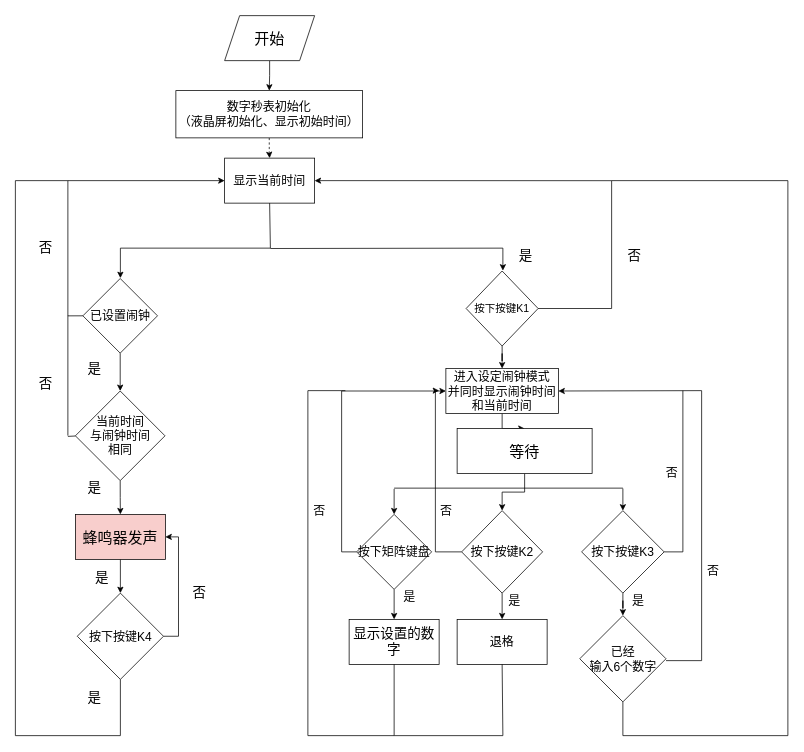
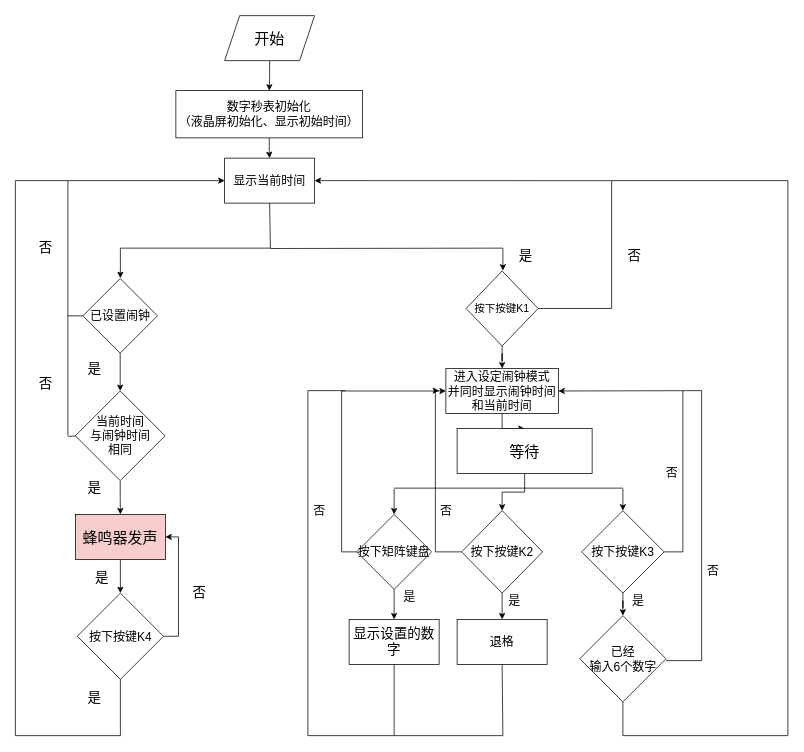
  <mxCell id="0" />
  <mxCell id="1" parent="0" />
  <mxCell id="2" value="" style="edgeStyle=orthogonalEdgeStyle;rounded=0;orthogonalLoop=1;jettySize=auto;html=1;" edge="1" parent="1" source="3" target="5"><mxGeometry relative="1" as="geometry" /></mxCell>
  <mxCell id="3" value="&lt;font style=&quot;font-size: 20px&quot;&gt;开始&lt;/font&gt;" style="shape=parallelogram;perimeter=parallelogramPerimeter;whiteSpace=wrap;html=1;fixedSize=1;" vertex="1" parent="1"><mxGeometry x="299" y="20" width="120" height="60" as="geometry" /></mxCell>
- <mxCell id="4" style="edgeStyle=orthogonalEdgeStyle;rounded=0;orthogonalLoop=1;jettySize=auto;html=1;entryX=0.5;entryY=0;entryDx=0;entryDy=0;dashed=1;" edge="1" parent="1" source="5" target="8"><mxGeometry relative="1" as="geometry" /></mxCell>
+ <mxCell id="4" style="edgeStyle=orthogonalEdgeStyle;rounded=0;orthogonalLoop=1;jettySize=auto;html=1;entryX=0.5;entryY=0;entryDx=0;entryDy=0;" edge="1" parent="1" source="5" target="8"><mxGeometry relative="1" as="geometry" /></mxCell>
  <mxCell id="5" value="&lt;font style=&quot;font-size: 16px&quot;&gt;数字秒表初始化&lt;br&gt;（液晶屏初始化、显示初始时间）&lt;/font&gt;" style="rounded=0;whiteSpace=wrap;html=1;" vertex="1" parent="1"><mxGeometry x="234" y="120" width="249" height="63" as="geometry" /></mxCell>
  <mxCell id="6" style="edgeStyle=orthogonalEdgeStyle;rounded=0;orthogonalLoop=1;jettySize=auto;html=1;entryX=0.5;entryY=0;entryDx=0;entryDy=0;" edge="1" parent="1" source="7" target="14"><mxGeometry relative="1" as="geometry" /></mxCell>
  <mxCell id="7" value="&lt;font style=&quot;font-size: 14px&quot;&gt;按下按键K1&lt;/font&gt;" style="rhombus;whiteSpace=wrap;html=1;" vertex="1" parent="1"><mxGeometry x="621" y="360.5" width="96" height="100" as="geometry" /></mxCell>
  <mxCell id="8" value="&lt;font style=&quot;font-size: 16px&quot;&gt;显示当前时间&lt;/font&gt;" style="rounded=0;whiteSpace=wrap;html=1;" vertex="1" parent="1"><mxGeometry x="299" y="210" width="120" height="60" as="geometry" /></mxCell>
  <mxCell id="9" value="" style="endArrow=none;html=1;" edge="1" parent="1"><mxGeometry width="50" height="50" relative="1" as="geometry"><mxPoint x="717" y="410.5" as="sourcePoint" /><mxPoint x="815" y="410.5" as="targetPoint" /></mxGeometry></mxCell>
  <mxCell id="10" value="" style="endArrow=none;html=1;" edge="1" parent="1"><mxGeometry width="50" height="50" relative="1" as="geometry"><mxPoint x="815" y="410.5" as="sourcePoint" /><mxPoint x="815" y="240" as="targetPoint" /></mxGeometry></mxCell>
  <mxCell id="11" value="" style="endArrow=classic;html=1;entryX=1;entryY=0.5;entryDx=0;entryDy=0;" edge="1" parent="1" target="8"><mxGeometry width="50" height="50" relative="1" as="geometry"><mxPoint x="815" y="240.08" as="sourcePoint" /><mxPoint x="729" y="239.58" as="targetPoint" /></mxGeometry></mxCell>
  <mxCell id="12" value="&lt;font style=&quot;font-size: 18px&quot;&gt;否&lt;/font&gt;" style="text;html=1;align=center;verticalAlign=middle;resizable=0;points=[];autosize=1;" vertex="1" parent="1"><mxGeometry x="830" y="330" width="30" height="20" as="geometry" /></mxCell>
  <mxCell id="13" value="" style="edgeStyle=orthogonalEdgeStyle;rounded=0;orthogonalLoop=1;jettySize=auto;html=1;" edge="1" parent="1" source="14" target="26"><mxGeometry relative="1" as="geometry" /></mxCell>
  <mxCell id="14" value="&lt;font style=&quot;font-size: 16px&quot;&gt;进入设定闹钟模式&lt;br&gt;并同时显示闹钟时间和当前时间&lt;/font&gt;" style="rounded=0;whiteSpace=wrap;html=1;" vertex="1" parent="1"><mxGeometry x="594" y="490.5" width="150" height="60" as="geometry" /></mxCell>
  <mxCell id="15" value="" style="edgeStyle=orthogonalEdgeStyle;rounded=0;orthogonalLoop=1;jettySize=auto;html=1;" edge="1" parent="1" source="17" target="23"><mxGeometry relative="1" as="geometry" /></mxCell>
  <mxCell id="16" style="edgeStyle=orthogonalEdgeStyle;rounded=0;orthogonalLoop=1;jettySize=auto;html=1;exitX=0;exitY=0.5;exitDx=0;exitDy=0;entryX=0;entryY=0.5;entryDx=0;entryDy=0;" edge="1" parent="1" source="17" target="14"><mxGeometry relative="1" as="geometry" /></mxCell>
  <mxCell id="17" value="&lt;font style=&quot;font-size: 16px&quot;&gt;按下矩阵键盘&lt;/font&gt;" style="rhombus;whiteSpace=wrap;html=1;" vertex="1" parent="1"><mxGeometry x="475" y="685" width="100" height="100" as="geometry" /></mxCell>
  <mxCell id="18" style="edgeStyle=orthogonalEdgeStyle;rounded=0;orthogonalLoop=1;jettySize=auto;html=1;" edge="1" parent="1" source="20"><mxGeometry relative="1" as="geometry"><mxPoint x="585" y="520" as="targetPoint" /><Array as="points"><mxPoint x="580" y="735" /><mxPoint x="580" y="520" /></Array></mxGeometry></mxCell>
  <mxCell id="19" style="edgeStyle=orthogonalEdgeStyle;rounded=0;orthogonalLoop=1;jettySize=auto;html=1;exitX=0.5;exitY=1;exitDx=0;exitDy=0;entryX=0.5;entryY=0;entryDx=0;entryDy=0;" edge="1" parent="1" source="20" target="27"><mxGeometry relative="1" as="geometry" /></mxCell>
  <mxCell id="20" value="&lt;font style=&quot;font-size: 16px&quot;&gt;按下按键K2&lt;/font&gt;" style="rhombus;whiteSpace=wrap;html=1;" vertex="1" parent="1"><mxGeometry x="615" y="680" width="108" height="110" as="geometry" /></mxCell>
  <mxCell id="21" style="edgeStyle=orthogonalEdgeStyle;rounded=0;orthogonalLoop=1;jettySize=auto;html=1;entryX=0.5;entryY=0;entryDx=0;entryDy=0;" edge="1" parent="1" source="22" target="28"><mxGeometry relative="1" as="geometry" /></mxCell>
  <mxCell id="22" value="&lt;font style=&quot;font-size: 16px&quot;&gt;按下按键K3&lt;/font&gt;" style="rhombus;whiteSpace=wrap;html=1;" vertex="1" parent="1"><mxGeometry x="775" y="680" width="110" height="110" as="geometry" /></mxCell>
  <mxCell id="23" value="&lt;font style=&quot;font-size: 18px&quot;&gt;显示设置的数字&lt;/font&gt;" style="rounded=0;whiteSpace=wrap;html=1;" vertex="1" parent="1"><mxGeometry x="465" y="825" width="120" height="60" as="geometry" /></mxCell>
  <mxCell id="24" value="&lt;font style=&quot;font-size: 16px&quot;&gt;是&lt;/font&gt;" style="text;html=1;align=center;verticalAlign=middle;resizable=0;points=[];autosize=1;" vertex="1" parent="1"><mxGeometry x="530" y="785" width="30" height="20" as="geometry" /></mxCell>
  <mxCell id="25" style="edgeStyle=orthogonalEdgeStyle;rounded=0;orthogonalLoop=1;jettySize=auto;html=1;entryX=0.5;entryY=0;entryDx=0;entryDy=0;" edge="1" parent="1" source="26" target="20"><mxGeometry relative="1" as="geometry" /></mxCell>
  <mxCell id="26" value="&lt;font style=&quot;font-size: 20px&quot;&gt;等待&lt;/font&gt;" style="rounded=0;whiteSpace=wrap;html=1;" vertex="1" parent="1"><mxGeometry x="609" y="570.5" width="180" height="60" as="geometry" /></mxCell>
  <mxCell id="27" value="&lt;font style=&quot;font-size: 16px&quot;&gt;退格&lt;/font&gt;" style="rounded=0;whiteSpace=wrap;html=1;" vertex="1" parent="1"><mxGeometry x="609" y="825" width="120" height="60" as="geometry" /></mxCell>
  <mxCell id="28" value="&lt;font style=&quot;font-size: 16px&quot;&gt;已经&lt;br&gt;输入6个数字&lt;/font&gt;" style="rhombus;whiteSpace=wrap;html=1;" vertex="1" parent="1"><mxGeometry x="772.5" y="820" width="115" height="115" as="geometry" /></mxCell>
  <mxCell id="29" value="&lt;font style=&quot;font-size: 16px&quot;&gt;是&lt;/font&gt;" style="text;html=1;align=center;verticalAlign=middle;resizable=0;points=[];autosize=1;" vertex="1" parent="1"><mxGeometry x="835" y="790" width="30" height="20" as="geometry" /></mxCell>
  <mxCell id="30" value="&lt;font style=&quot;font-size: 16px&quot;&gt;是&lt;/font&gt;" style="text;html=1;align=center;verticalAlign=middle;resizable=0;points=[];autosize=1;" vertex="1" parent="1"><mxGeometry x="670" y="790" width="30" height="20" as="geometry" /></mxCell>
  <mxCell id="31" value="" style="endArrow=none;html=1;" edge="1" parent="1"><mxGeometry width="50" height="50" relative="1" as="geometry"><mxPoint x="887.5" y="880" as="sourcePoint" /><mxPoint x="935" y="880" as="targetPoint" /></mxGeometry></mxCell>
  <mxCell id="32" value="" style="endArrow=none;html=1;" edge="1" parent="1"><mxGeometry width="50" height="50" relative="1" as="geometry"><mxPoint x="935" y="880" as="sourcePoint" /><mxPoint x="935" y="520" as="targetPoint" /></mxGeometry></mxCell>
  <mxCell id="33" value="&lt;font style=&quot;font-size: 16px&quot;&gt;否&lt;/font&gt;" style="text;html=1;align=center;verticalAlign=middle;resizable=0;points=[];autosize=1;" vertex="1" parent="1"><mxGeometry x="935" y="750" width="30" height="20" as="geometry" /></mxCell>
  <mxCell id="34" value="&lt;font style=&quot;font-size: 16px&quot;&gt;否&lt;/font&gt;" style="text;html=1;align=center;verticalAlign=middle;resizable=0;points=[];autosize=1;" vertex="1" parent="1"><mxGeometry x="880" y="620" width="30" height="20" as="geometry" /></mxCell>
  <mxCell id="35" value="&lt;font style=&quot;font-size: 16px&quot;&gt;否&lt;/font&gt;" style="text;html=1;align=center;verticalAlign=middle;resizable=0;points=[];autosize=1;" vertex="1" parent="1"><mxGeometry x="410" y="670" width="30" height="20" as="geometry" /></mxCell>
  <mxCell id="36" value="&lt;font style=&quot;font-size: 16px&quot;&gt;否&lt;/font&gt;" style="text;html=1;align=center;verticalAlign=middle;resizable=0;points=[];autosize=1;" vertex="1" parent="1"><mxGeometry x="579" y="670" width="30" height="20" as="geometry" /></mxCell>
  <mxCell id="37" value="" style="endArrow=classic;html=1;" edge="1" parent="1"><mxGeometry width="50" height="50" relative="1" as="geometry"><mxPoint x="670" y="330" as="sourcePoint" /><mxPoint x="670" y="360" as="targetPoint" /></mxGeometry></mxCell>
  <mxCell id="38" value="" style="endArrow=none;html=1;" edge="1" parent="1"><mxGeometry width="50" height="50" relative="1" as="geometry"><mxPoint x="360" y="330.5" as="sourcePoint" /><mxPoint x="670" y="330" as="targetPoint" /></mxGeometry></mxCell>
  <mxCell id="39" value="" style="endArrow=none;html=1;entryX=0.5;entryY=1;entryDx=0;entryDy=0;" edge="1" parent="1" target="8"><mxGeometry width="50" height="50" relative="1" as="geometry"><mxPoint x="360" y="330" as="sourcePoint" /><mxPoint x="410" y="280" as="targetPoint" /></mxGeometry></mxCell>
  <mxCell id="40" value="&lt;font style=&quot;font-size: 18px&quot;&gt;是&lt;/font&gt;" style="text;html=1;align=center;verticalAlign=middle;resizable=0;points=[];autosize=1;" vertex="1" parent="1"><mxGeometry x="685" y="330" width="30" height="20" as="geometry" /></mxCell>
  <mxCell id="41" style="edgeStyle=orthogonalEdgeStyle;rounded=0;orthogonalLoop=1;jettySize=auto;html=1;exitX=0;exitY=0.5;exitDx=0;exitDy=0;entryX=0;entryY=0.5;entryDx=0;entryDy=0;" edge="1" parent="1" source="43" target="8"><mxGeometry relative="1" as="geometry" /></mxCell>
  <mxCell id="42" style="edgeStyle=orthogonalEdgeStyle;rounded=0;orthogonalLoop=1;jettySize=auto;html=1;exitX=0.5;exitY=1;exitDx=0;exitDy=0;entryX=0.5;entryY=0;entryDx=0;entryDy=0;" edge="1" parent="1" source="43" target="65"><mxGeometry relative="1" as="geometry" /></mxCell>
  <mxCell id="43" value="&lt;font style=&quot;font-size: 16px&quot;&gt;已设置闹钟&lt;/font&gt;" style="rhombus;whiteSpace=wrap;html=1;" vertex="1" parent="1"><mxGeometry x="110" y="370.5" width="99.5" height="99.5" as="geometry" /></mxCell>
  <mxCell id="44" value="" style="endArrow=classic;html=1;" edge="1" parent="1"><mxGeometry width="50" height="50" relative="1" as="geometry"><mxPoint x="160" y="330" as="sourcePoint" /><mxPoint x="160" y="370" as="targetPoint" /></mxGeometry></mxCell>
  <mxCell id="45" value="" style="endArrow=none;html=1;" edge="1" parent="1"><mxGeometry width="50" height="50" relative="1" as="geometry"><mxPoint x="160" y="330" as="sourcePoint" /><mxPoint x="360" y="330" as="targetPoint" /></mxGeometry></mxCell>
  <mxCell id="46" style="edgeStyle=orthogonalEdgeStyle;rounded=0;orthogonalLoop=1;jettySize=auto;html=1;exitX=0.5;exitY=1;exitDx=0;exitDy=0;" edge="1" parent="1"><mxGeometry relative="1" as="geometry"><mxPoint x="669" y="670" as="sourcePoint" /><mxPoint x="669" y="670" as="targetPoint" /></mxGeometry></mxCell>
  <mxCell id="47" value="" style="endArrow=none;html=1;" edge="1" parent="1"><mxGeometry width="50" height="50" relative="1" as="geometry"><mxPoint x="525" y="650" as="sourcePoint" /><mxPoint x="830" y="650" as="targetPoint" /></mxGeometry></mxCell>
  <mxCell id="48" value="" style="endArrow=classic;html=1;entryX=0.5;entryY=0;entryDx=0;entryDy=0;" edge="1" parent="1" target="17"><mxGeometry width="50" height="50" relative="1" as="geometry"><mxPoint x="525" y="651" as="sourcePoint" /><mxPoint x="570" y="600.5" as="targetPoint" /></mxGeometry></mxCell>
  <mxCell id="49" value="" style="endArrow=classic;html=1;entryX=0.5;entryY=0;entryDx=0;entryDy=0;" edge="1" parent="1" target="22"><mxGeometry width="50" height="50" relative="1" as="geometry"><mxPoint x="830" y="650.5" as="sourcePoint" /><mxPoint x="880" y="600.5" as="targetPoint" /></mxGeometry></mxCell>
  <mxCell id="50" value="" style="endArrow=classic;html=1;entryX=1;entryY=0.5;entryDx=0;entryDy=0;" edge="1" parent="1" target="14"><mxGeometry width="50" height="50" relative="1" as="geometry"><mxPoint x="935" y="520" as="sourcePoint" /><mxPoint x="985" y="470" as="targetPoint" /></mxGeometry></mxCell>
  <mxCell id="51" value="" style="endArrow=none;html=1;" edge="1" parent="1"><mxGeometry width="50" height="50" relative="1" as="geometry"><mxPoint x="885" y="735" as="sourcePoint" /><mxPoint x="910" y="735" as="targetPoint" /></mxGeometry></mxCell>
  <mxCell id="52" value="" style="endArrow=none;html=1;" edge="1" parent="1"><mxGeometry width="50" height="50" relative="1" as="geometry"><mxPoint x="910" y="735" as="sourcePoint" /><mxPoint x="910" y="520" as="targetPoint" /></mxGeometry></mxCell>
  <mxCell id="53" value="" style="endArrow=none;html=1;" edge="1" parent="1"><mxGeometry width="50" height="50" relative="1" as="geometry"><mxPoint x="525" y="980" as="sourcePoint" /><mxPoint x="410" y="980" as="targetPoint" /></mxGeometry></mxCell>
  <mxCell id="54" value="" style="endArrow=none;html=1;" edge="1" parent="1"><mxGeometry width="50" height="50" relative="1" as="geometry"><mxPoint x="410" y="980" as="sourcePoint" /><mxPoint x="410" y="520" as="targetPoint" /></mxGeometry></mxCell>
  <mxCell id="55" value="" style="endArrow=none;html=1;" edge="1" parent="1"><mxGeometry width="50" height="50" relative="1" as="geometry"><mxPoint x="410" y="520" as="sourcePoint" /><mxPoint x="460" y="520" as="targetPoint" /></mxGeometry></mxCell>
  <mxCell id="56" value="" style="endArrow=none;html=1;entryX=0.5;entryY=1;entryDx=0;entryDy=0;" edge="1" parent="1" target="23"><mxGeometry width="50" height="50" relative="1" as="geometry"><mxPoint x="525" y="980" as="sourcePoint" /><mxPoint x="525" y="935" as="targetPoint" /></mxGeometry></mxCell>
  <mxCell id="57" value="" style="endArrow=none;html=1;" edge="1" parent="1"><mxGeometry width="50" height="50" relative="1" as="geometry"><mxPoint x="525" y="980" as="sourcePoint" /><mxPoint x="670" y="980" as="targetPoint" /></mxGeometry></mxCell>
  <mxCell id="58" value="" style="endArrow=none;html=1;entryX=0.5;entryY=1;entryDx=0;entryDy=0;" edge="1" parent="1" target="27"><mxGeometry width="50" height="50" relative="1" as="geometry"><mxPoint x="670" y="980" as="sourcePoint" /><mxPoint x="669" y="930" as="targetPoint" /></mxGeometry></mxCell>
  <mxCell id="59" value="" style="endArrow=none;html=1;entryX=0.5;entryY=1;entryDx=0;entryDy=0;" edge="1" parent="1" target="28"><mxGeometry width="50" height="50" relative="1" as="geometry"><mxPoint x="830" y="980" as="sourcePoint" /><mxPoint x="880" y="930" as="targetPoint" /></mxGeometry></mxCell>
  <mxCell id="60" value="" style="endArrow=none;html=1;" edge="1" parent="1"><mxGeometry width="50" height="50" relative="1" as="geometry"><mxPoint x="815" y="240" as="sourcePoint" /><mxPoint x="1050" y="240" as="targetPoint" /></mxGeometry></mxCell>
  <mxCell id="61" value="" style="endArrow=none;html=1;" edge="1" parent="1"><mxGeometry width="50" height="50" relative="1" as="geometry"><mxPoint x="1050" y="980" as="sourcePoint" /><mxPoint x="1050" y="240" as="targetPoint" /></mxGeometry></mxCell>
  <mxCell id="62" value="" style="endArrow=none;html=1;" edge="1" parent="1"><mxGeometry width="50" height="50" relative="1" as="geometry"><mxPoint x="830" y="980" as="sourcePoint" /><mxPoint x="1050" y="980" as="targetPoint" /></mxGeometry></mxCell>
  <mxCell id="63" value="&lt;font style=&quot;font-size: 18px&quot;&gt;否&lt;/font&gt;" style="text;html=1;align=center;verticalAlign=middle;resizable=0;points=[];autosize=1;" vertex="1" parent="1"><mxGeometry x="45" y="320" width="30" height="20" as="geometry" /></mxCell>
  <mxCell id="64" style="edgeStyle=orthogonalEdgeStyle;rounded=0;orthogonalLoop=1;jettySize=auto;html=1;exitX=0.5;exitY=1;exitDx=0;exitDy=0;entryX=0.5;entryY=0;entryDx=0;entryDy=0;" edge="1" parent="1" source="65" target="69"><mxGeometry relative="1" as="geometry" /></mxCell>
  <mxCell id="65" value="&lt;font style=&quot;font-size: 16px&quot;&gt;当前时间&lt;br&gt;与闹钟时间&lt;br&gt;相同&lt;/font&gt;" style="rhombus;whiteSpace=wrap;html=1;" vertex="1" parent="1"><mxGeometry x="100" y="520.5" width="119.5" height="119.5" as="geometry" /></mxCell>
  <mxCell id="66" value="" style="endArrow=none;html=1;" edge="1" parent="1"><mxGeometry width="50" height="50" relative="1" as="geometry"><mxPoint x="90" y="580" as="sourcePoint" /><mxPoint x="90" y="420" as="targetPoint" /></mxGeometry></mxCell>
  <mxCell id="67" value="" style="endArrow=none;html=1;" edge="1" parent="1"><mxGeometry width="50" height="50" relative="1" as="geometry"><mxPoint x="90" y="581" as="sourcePoint" /><mxPoint x="100" y="580.5" as="targetPoint" /></mxGeometry></mxCell>
  <mxCell id="68" style="edgeStyle=orthogonalEdgeStyle;rounded=0;orthogonalLoop=1;jettySize=auto;html=1;exitX=0.5;exitY=1;exitDx=0;exitDy=0;entryX=0.5;entryY=0;entryDx=0;entryDy=0;" edge="1" parent="1" source="69" target="71"><mxGeometry relative="1" as="geometry" /></mxCell>
  <mxCell id="69" value="&lt;font style=&quot;font-size: 20px&quot;&gt;蜂鸣器发声&lt;/font&gt;" style="rounded=0;whiteSpace=wrap;html=1;fillColor=#f8cecc;" vertex="1" parent="1"><mxGeometry x="100" y="685" width="120" height="60" as="geometry" /></mxCell>
  <mxCell id="70" style="edgeStyle=orthogonalEdgeStyle;rounded=0;orthogonalLoop=1;jettySize=auto;html=1;exitX=1;exitY=0.5;exitDx=0;exitDy=0;entryX=1;entryY=0.5;entryDx=0;entryDy=0;" edge="1" parent="1" source="71" target="69"><mxGeometry relative="1" as="geometry" /></mxCell>
  <mxCell id="71" value="&lt;font style=&quot;font-size: 16px&quot;&gt;按下按键K4&lt;/font&gt;" style="rhombus;whiteSpace=wrap;html=1;" vertex="1" parent="1"><mxGeometry x="102.5" y="790" width="115" height="115" as="geometry" /></mxCell>
  <mxCell id="72" value="" style="endArrow=none;html=1;" edge="1" parent="1"><mxGeometry width="50" height="50" relative="1" as="geometry"><mxPoint x="160" y="980" as="sourcePoint" /><mxPoint x="160" y="905" as="targetPoint" /></mxGeometry></mxCell>
  <mxCell id="73" value="" style="endArrow=none;html=1;" edge="1" parent="1"><mxGeometry width="50" height="50" relative="1" as="geometry"><mxPoint x="20" y="980" as="sourcePoint" /><mxPoint x="160" y="980" as="targetPoint" /></mxGeometry></mxCell>
  <mxCell id="74" value="" style="endArrow=none;html=1;" edge="1" parent="1"><mxGeometry width="50" height="50" relative="1" as="geometry"><mxPoint x="20" y="980" as="sourcePoint" /><mxPoint x="20" y="240" as="targetPoint" /></mxGeometry></mxCell>
  <mxCell id="75" value="" style="endArrow=none;html=1;" edge="1" parent="1"><mxGeometry width="50" height="50" relative="1" as="geometry"><mxPoint x="20" y="240" as="sourcePoint" /><mxPoint x="90" y="240" as="targetPoint" /></mxGeometry></mxCell>
  <mxCell id="76" value="&lt;font style=&quot;font-size: 18px&quot;&gt;是&lt;/font&gt;" style="text;html=1;align=center;verticalAlign=middle;resizable=0;points=[];autosize=1;" vertex="1" parent="1"><mxGeometry x="110" y="920" width="30" height="20" as="geometry" /></mxCell>
  <mxCell id="77" value="&lt;font style=&quot;font-size: 18px&quot;&gt;否&lt;/font&gt;" style="text;html=1;align=center;verticalAlign=middle;resizable=0;points=[];autosize=1;" vertex="1" parent="1"><mxGeometry x="250" y="780" width="30" height="20" as="geometry" /></mxCell>
  <mxCell id="78" value="&lt;font style=&quot;font-size: 18px&quot;&gt;否&lt;/font&gt;" style="text;html=1;align=center;verticalAlign=middle;resizable=0;points=[];autosize=1;" vertex="1" parent="1"><mxGeometry x="45" y="500.5" width="30" height="20" as="geometry" /></mxCell>
  <mxCell id="79" value="&lt;font style=&quot;font-size: 18px&quot;&gt;是&lt;/font&gt;" style="text;html=1;align=center;verticalAlign=middle;resizable=0;points=[];autosize=1;" vertex="1" parent="1"><mxGeometry x="120" y="760" width="30" height="20" as="geometry" /></mxCell>
  <mxCell id="80" value="&lt;font style=&quot;font-size: 18px&quot;&gt;是&lt;/font&gt;" style="text;html=1;align=center;verticalAlign=middle;resizable=0;points=[];autosize=1;" vertex="1" parent="1"><mxGeometry x="110" y="640" width="30" height="20" as="geometry" /></mxCell>
  <mxCell id="81" value="&lt;font style=&quot;font-size: 18px&quot;&gt;是&lt;/font&gt;" style="text;html=1;align=center;verticalAlign=middle;resizable=0;points=[];autosize=1;" vertex="1" parent="1"><mxGeometry x="110" y="480.5" width="30" height="20" as="geometry" /></mxCell>
